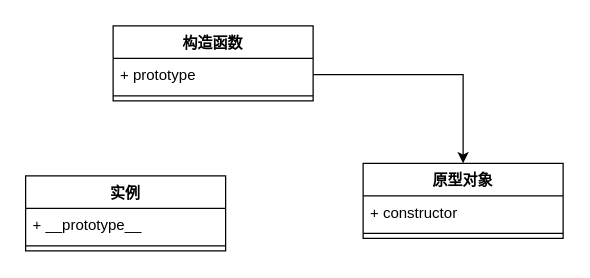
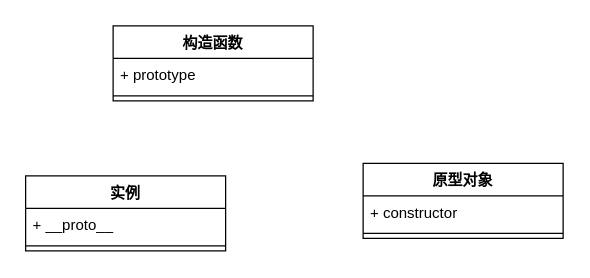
  <mxCell id="0" />
  <mxCell id="1" parent="0" />
  <mxCell id="2" value="构造函数" style="swimlane;fontStyle=1;align=center;verticalAlign=top;childLayout=stackLayout;horizontal=1;startSize=26;horizontalStack=0;resizeParent=1;resizeParentMax=0;resizeLast=0;collapsible=1;marginBottom=0;" vertex="1" parent="1"><mxGeometry x="90" y="20" width="160" height="60" as="geometry" /></mxCell>
  <mxCell id="3" value="+ prototype" style="text;strokeColor=none;fillColor=none;align=left;verticalAlign=top;spacingLeft=4;spacingRight=4;overflow=hidden;rotatable=0;points=[[0,0.5],[1,0.5]];portConstraint=eastwest;" vertex="1" parent="2"><mxGeometry y="26" width="160" height="26" as="geometry" /></mxCell>
  <mxCell id="4" value="" style="line;strokeWidth=1;fillColor=none;align=left;verticalAlign=middle;spacingTop=-1;spacingLeft=3;spacingRight=3;rotatable=0;labelPosition=right;points=[];portConstraint=eastwest;strokeColor=inherit;" vertex="1" parent="2"><mxGeometry y="52" width="160" height="8" as="geometry" /></mxCell>
  <mxCell id="5" value="原型对象" style="swimlane;fontStyle=1;align=center;verticalAlign=top;childLayout=stackLayout;horizontal=1;startSize=26;horizontalStack=0;resizeParent=1;resizeParentMax=0;resizeLast=0;collapsible=1;marginBottom=0;" vertex="1" parent="1"><mxGeometry x="290" y="130" width="160" height="60" as="geometry" /></mxCell>
  <mxCell id="6" value="+ constructor" style="text;strokeColor=none;fillColor=none;align=left;verticalAlign=top;spacingLeft=4;spacingRight=4;overflow=hidden;rotatable=0;points=[[0,0.5],[1,0.5]];portConstraint=eastwest;" vertex="1" parent="5"><mxGeometry y="26" width="160" height="26" as="geometry" /></mxCell>
  <mxCell id="7" value="" style="line;strokeWidth=1;fillColor=none;align=left;verticalAlign=middle;spacingTop=-1;spacingLeft=3;spacingRight=3;rotatable=0;labelPosition=right;points=[];portConstraint=eastwest;strokeColor=inherit;" vertex="1" parent="5"><mxGeometry y="52" width="160" height="8" as="geometry" /></mxCell>
  <mxCell id="8" value="实例" style="swimlane;fontStyle=1;align=center;verticalAlign=top;childLayout=stackLayout;horizontal=1;startSize=26;horizontalStack=0;resizeParent=1;resizeParentMax=0;resizeLast=0;collapsible=1;marginBottom=0;" vertex="1" parent="1"><mxGeometry x="20" y="140" width="160" height="60" as="geometry" /></mxCell>
- <mxCell id="9" value="+ __prototype__" style="text;strokeColor=none;fillColor=none;align=left;verticalAlign=top;spacingLeft=4;spacingRight=4;overflow=hidden;rotatable=0;points=[[0,0.5],[1,0.5]];portConstraint=eastwest;" vertex="1" parent="8"><mxGeometry y="26" width="160" height="26" as="geometry" /></mxCell>
+ <mxCell id="9" value="+ __proto__" style="text;strokeColor=none;fillColor=none;align=left;verticalAlign=top;spacingLeft=4;spacingRight=4;overflow=hidden;rotatable=0;points=[[0,0.5],[1,0.5]];portConstraint=eastwest;" vertex="1" parent="8"><mxGeometry y="26" width="160" height="26" as="geometry" /></mxCell>
  <mxCell id="10" value="" style="line;strokeWidth=1;fillColor=none;align=left;verticalAlign=middle;spacingTop=-1;spacingLeft=3;spacingRight=3;rotatable=0;labelPosition=right;points=[];portConstraint=eastwest;strokeColor=inherit;" vertex="1" parent="8"><mxGeometry y="52" width="160" height="8" as="geometry" /></mxCell>
- <mxCell id="11" style="edgeStyle=orthogonalEdgeStyle;rounded=0;orthogonalLoop=1;jettySize=auto;html=1;exitX=1;exitY=0.5;exitDx=0;exitDy=0;entryX=0.5;entryY=0;entryDx=0;entryDy=0;" edge="1" parent="1" source="3" target="5"><mxGeometry relative="1" as="geometry" /></mxCell>
